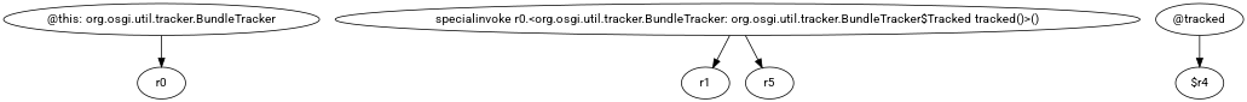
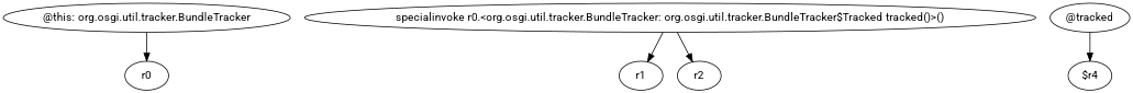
  digraph {
    fontname=Roboto
    node [fontname=Roboto]
    edge [fontname=Roboto]
    n1 [label="@this: org.osgi.util.tracker.BundleTracker"]
    n2 [label=r0]
    n3 [label=r1]
-   n4 [label=r5]
+   n4 [label=r2]
    n5 [label="specialinvoke r0.<org.osgi.util.tracker.BundleTracker: org.osgi.util.tracker.BundleTracker$Tracked tracked()>()"]
    n6 [label="@tracked"]
    n7 [label="$r4"]
    n1 -> n2
    n5 -> n3
    n5 -> n4
    n6 -> n7
  }
